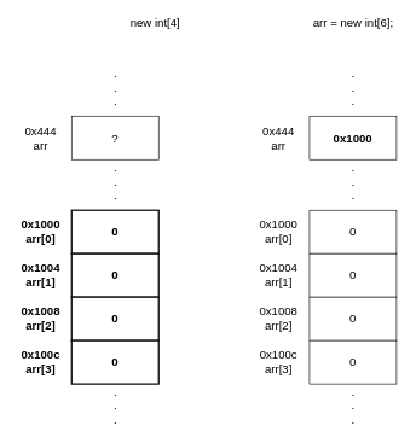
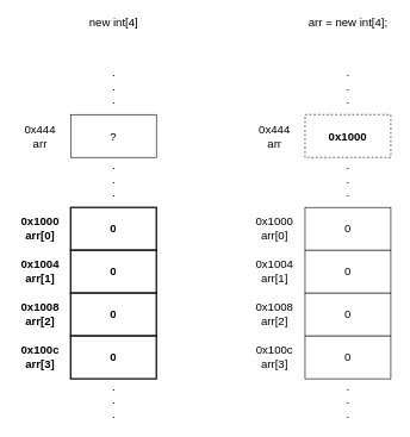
  <mxCell id="0" />
  <mxCell id="1" parent="0" />
  <mxCell id="2" value="?" style="rounded=0;whiteSpace=wrap;html=1;fontSize=16;" parent="1" vertex="1"><mxGeometry x="98" y="160" width="120" height="60" as="geometry" /></mxCell>
  <mxCell id="3" value="0x444&lt;br&gt;arr" style="text;html=1;align=center;verticalAlign=middle;resizable=0;points=[];autosize=1;fontSize=16;" parent="1" vertex="1"><mxGeometry x="25" y="170" width="60" height="40" as="geometry" /></mxCell>
  <mxCell id="4" value=".&lt;br&gt;.&lt;br&gt;." style="text;html=1;align=center;verticalAlign=middle;resizable=0;points=[];autosize=1;fontSize=16;" parent="1" vertex="1"><mxGeometry x="148" y="220" width="20" height="60" as="geometry" /></mxCell>
  <mxCell id="5" value="0" style="rounded=0;whiteSpace=wrap;html=1;fontSize=16;strokeWidth=2;fontStyle=1" parent="1" vertex="1"><mxGeometry x="98" y="290" width="120" height="60" as="geometry" /></mxCell>
  <mxCell id="6" value="0x1000&lt;br&gt;arr[0]" style="text;html=1;align=center;verticalAlign=middle;resizable=0;points=[];autosize=1;fontSize=16;strokeWidth=2;fontStyle=1" parent="1" vertex="1"><mxGeometry x="20" y="300" width="70" height="40" as="geometry" /></mxCell>
  <mxCell id="7" value="0" style="rounded=0;whiteSpace=wrap;html=1;fontSize=16;strokeWidth=2;fontStyle=1" parent="1" vertex="1"><mxGeometry x="98" y="350" width="120" height="60" as="geometry" /></mxCell>
  <mxCell id="8" value="0x1004&lt;br&gt;arr[1]" style="text;html=1;align=center;verticalAlign=middle;resizable=0;points=[];autosize=1;fontSize=16;strokeWidth=2;fontStyle=1" parent="1" vertex="1"><mxGeometry x="20" y="360" width="70" height="40" as="geometry" /></mxCell>
  <mxCell id="9" value="0x1008&lt;br&gt;arr[2]" style="text;html=1;align=center;verticalAlign=middle;resizable=0;points=[];autosize=1;fontSize=16;strokeWidth=2;fontStyle=1" parent="1" vertex="1"><mxGeometry x="20" y="420" width="70" height="40" as="geometry" /></mxCell>
  <mxCell id="10" value="0" style="rounded=0;whiteSpace=wrap;html=1;fontSize=16;strokeWidth=2;fontStyle=1" parent="1" vertex="1"><mxGeometry x="98" y="410" width="120" height="60" as="geometry" /></mxCell>
  <mxCell id="11" value="0" style="rounded=0;whiteSpace=wrap;html=1;fontSize=16;strokeWidth=2;fontStyle=1" parent="1" vertex="1"><mxGeometry x="98" y="470" width="120" height="60" as="geometry" /></mxCell>
  <mxCell id="12" value="0x100c&lt;br&gt;arr[3]" style="text;html=1;align=center;verticalAlign=middle;resizable=0;points=[];autosize=1;fontSize=16;strokeWidth=2;fontStyle=1" parent="1" vertex="1"><mxGeometry x="20" y="480" width="70" height="40" as="geometry" /></mxCell>
  <mxCell id="13" value=".&lt;br&gt;.&lt;br&gt;." style="text;html=1;align=center;verticalAlign=middle;resizable=0;points=[];autosize=1;fontSize=16;" parent="1" vertex="1"><mxGeometry x="148" y="90" width="20" height="60" as="geometry" /></mxCell>
  <mxCell id="14" value=".&lt;br&gt;.&lt;br&gt;." style="text;html=1;align=center;verticalAlign=middle;resizable=0;points=[];autosize=1;fontSize=16;" parent="1" vertex="1"><mxGeometry x="148" y="530" width="20" height="60" as="geometry" /></mxCell>
- <mxCell id="15" value="0x1000" style="rounded=0;whiteSpace=wrap;html=1;fontSize=16;fontStyle=1" parent="1" vertex="1"><mxGeometry x="426" y="160" width="120" height="60" as="geometry" /></mxCell>
+ <mxCell id="15" value="0x1000" style="rounded=0;whiteSpace=wrap;html=1;fontSize=16;fontStyle=1;dashed=1;" parent="1" vertex="1"><mxGeometry x="426" y="160" width="120" height="60" as="geometry" /></mxCell>
  <mxCell id="16" value="0x444&lt;br&gt;arr" style="text;html=1;align=center;verticalAlign=middle;resizable=0;points=[];autosize=1;fontSize=16;" parent="1" vertex="1"><mxGeometry x="353" y="170" width="60" height="40" as="geometry" /></mxCell>
  <mxCell id="17" value=".&lt;br&gt;.&lt;br&gt;." style="text;html=1;align=center;verticalAlign=middle;resizable=0;points=[];autosize=1;fontSize=16;" parent="1" vertex="1"><mxGeometry x="476" y="220" width="20" height="60" as="geometry" /></mxCell>
  <mxCell id="18" value="0" style="rounded=0;whiteSpace=wrap;html=1;fontSize=16;" parent="1" vertex="1"><mxGeometry x="426" y="290" width="120" height="60" as="geometry" /></mxCell>
  <mxCell id="19" value="0x1000&lt;br&gt;arr[0]" style="text;html=1;align=center;verticalAlign=middle;resizable=0;points=[];autosize=1;fontSize=16;" parent="1" vertex="1"><mxGeometry x="348" y="300" width="70" height="40" as="geometry" /></mxCell>
  <mxCell id="20" value="0" style="rounded=0;whiteSpace=wrap;html=1;fontSize=16;" parent="1" vertex="1"><mxGeometry x="426" y="350" width="120" height="60" as="geometry" /></mxCell>
  <mxCell id="21" value="0x1004&lt;br&gt;arr[1]" style="text;html=1;align=center;verticalAlign=middle;resizable=0;points=[];autosize=1;fontSize=16;" parent="1" vertex="1"><mxGeometry x="348" y="360" width="70" height="40" as="geometry" /></mxCell>
  <mxCell id="22" value="0x1008&lt;br&gt;arr[2]" style="text;html=1;align=center;verticalAlign=middle;resizable=0;points=[];autosize=1;fontSize=16;" parent="1" vertex="1"><mxGeometry x="348" y="420" width="70" height="40" as="geometry" /></mxCell>
  <mxCell id="23" value="0" style="rounded=0;whiteSpace=wrap;html=1;fontSize=16;" parent="1" vertex="1"><mxGeometry x="426" y="410" width="120" height="60" as="geometry" /></mxCell>
  <mxCell id="24" value="0" style="rounded=0;whiteSpace=wrap;html=1;fontSize=16;" parent="1" vertex="1"><mxGeometry x="426" y="470" width="120" height="60" as="geometry" /></mxCell>
  <mxCell id="25" value="0x100c&lt;br&gt;arr[3]" style="text;html=1;align=center;verticalAlign=middle;resizable=0;points=[];autosize=1;fontSize=16;" parent="1" vertex="1"><mxGeometry x="348" y="480" width="70" height="40" as="geometry" /></mxCell>
  <mxCell id="26" value=".&lt;br&gt;.&lt;br&gt;." style="text;html=1;align=center;verticalAlign=middle;resizable=0;points=[];autosize=1;fontSize=16;" parent="1" vertex="1"><mxGeometry x="476" y="90" width="20" height="60" as="geometry" /></mxCell>
  <mxCell id="27" value=".&lt;br&gt;.&lt;br&gt;." style="text;html=1;align=center;verticalAlign=middle;resizable=0;points=[];autosize=1;fontSize=16;" parent="1" vertex="1"><mxGeometry x="476" y="530" width="20" height="60" as="geometry" /></mxCell>
- <mxCell id="28" value="new int[4]" style="text;html=1;align=center;verticalAlign=middle;resizable=0;points=[];autosize=1;fontSize=16;" parent="1" vertex="1"><mxGeometry x="173" y="20" width="80" height="20" as="geometry" /></mxCell>
- <mxCell id="29" value="arr = new int[6];" style="text;html=1;align=center;verticalAlign=middle;resizable=0;points=[];autosize=1;fontSize=16;" parent="1" vertex="1"><mxGeometry x="421" y="20" width="130" height="20" as="geometry" /></mxCell>
+ <mxCell id="28" value="new int[4]" style="text;html=1;align=center;verticalAlign=middle;resizable=0;points=[];autosize=1;fontSize=16;" parent="1" vertex="1"><mxGeometry x="118" y="20" width="80" height="20" as="geometry" /></mxCell>
+ <mxCell id="29" value="arr = new int[4];" style="text;html=1;align=center;verticalAlign=middle;resizable=0;points=[];autosize=1;fontSize=16;" parent="1" vertex="1"><mxGeometry x="421" y="20" width="130" height="20" as="geometry" /></mxCell>
